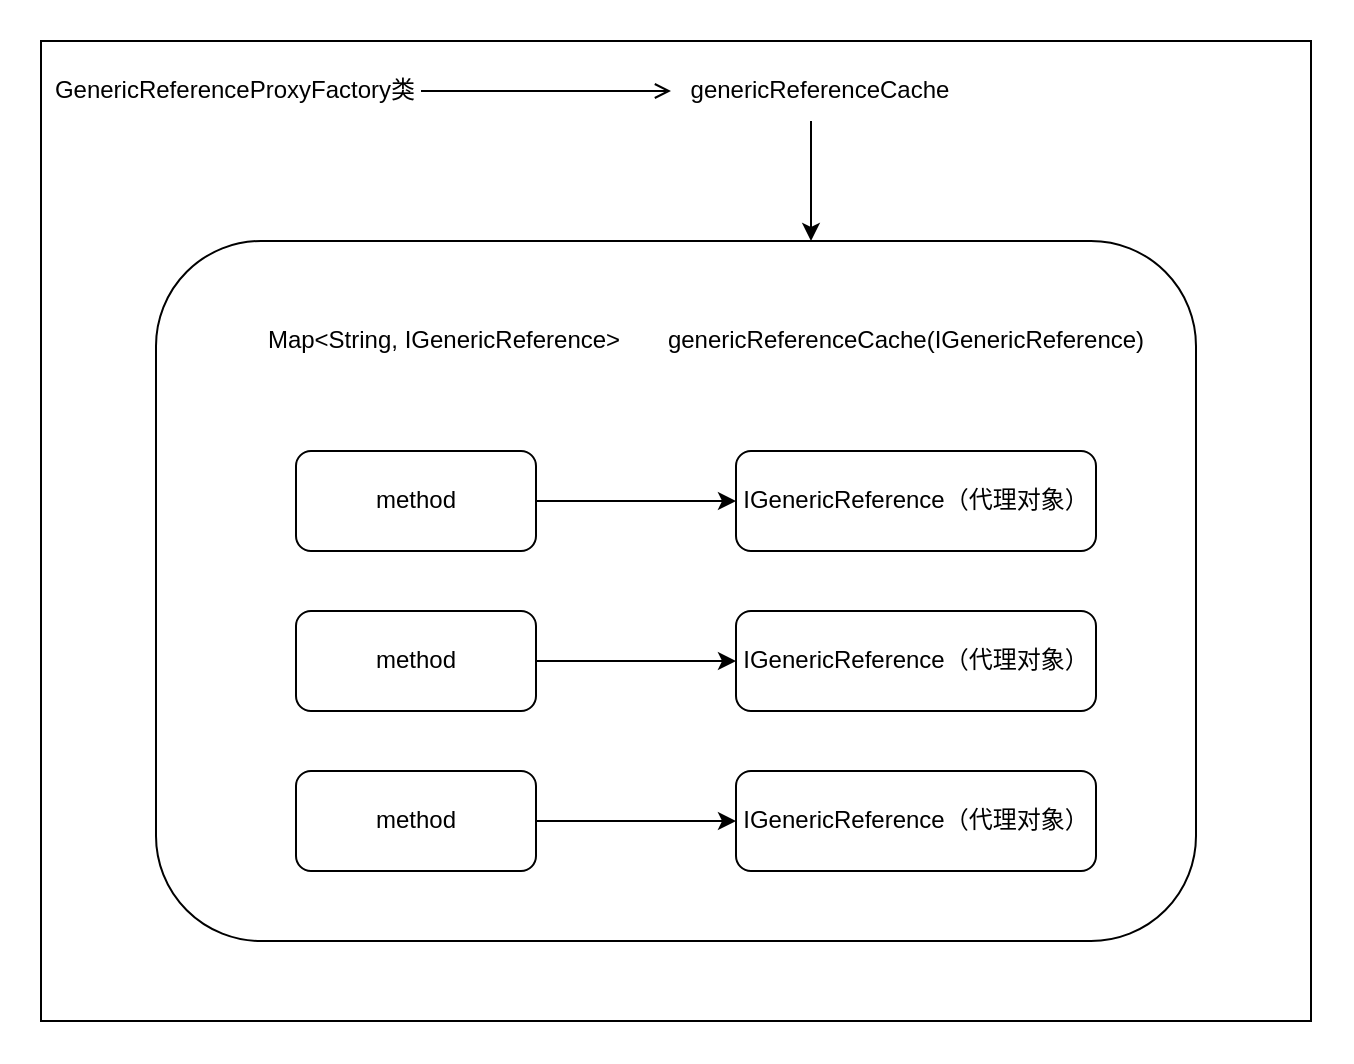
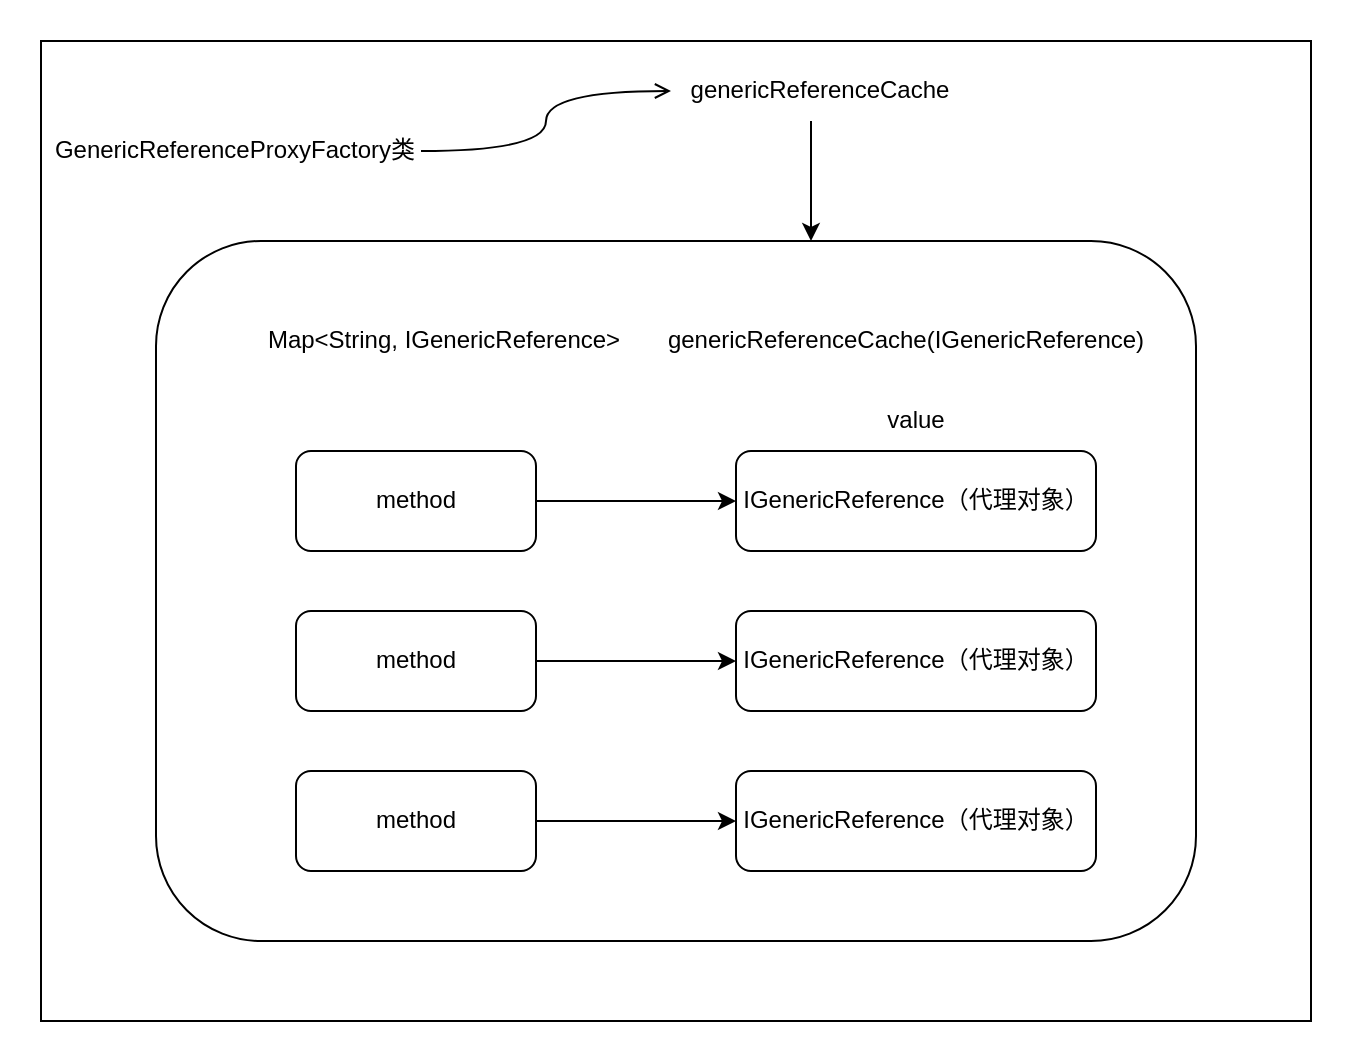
  <mxCell id="0" />
  <mxCell id="1" parent="0" />
  <mxCell id="2" value="" style="rounded=0;whiteSpace=wrap;html=1;" vertex="1" parent="1"><mxGeometry x="20" y="20" width="635" height="490" as="geometry" /></mxCell>
  <mxCell id="3" value="" style="rounded=1;whiteSpace=wrap;html=1;" vertex="1" parent="1"><mxGeometry x="77.5" y="120" width="520" height="350" as="geometry" /></mxCell>
  <mxCell id="4" value="genericReferenceCache(IGenericReference)" style="text;html=1;strokeColor=none;fillColor=none;align=center;verticalAlign=middle;whiteSpace=wrap;rounded=0;" vertex="1" parent="1"><mxGeometry x="347.5" y="155" width="210" height="30" as="geometry" /></mxCell>
  <mxCell id="5" value="" style="edgeStyle=orthogonalEdgeStyle;rounded=0;orthogonalLoop=1;jettySize=auto;html=1;" edge="1" parent="1" source="6" target="7"><mxGeometry relative="1" as="geometry" /></mxCell>
  <mxCell id="6" value="method" style="rounded=1;whiteSpace=wrap;html=1;" vertex="1" parent="1"><mxGeometry x="147.5" y="225" width="120" height="50" as="geometry" /></mxCell>
  <mxCell id="7" value="IGenericReference（代理对象）" style="rounded=1;whiteSpace=wrap;html=1;" vertex="1" parent="1"><mxGeometry x="367.5" y="225" width="180" height="50" as="geometry" /></mxCell>
+ <mxCell id="8" value="value" style="text;html=1;strokeColor=none;fillColor=none;align=center;verticalAlign=middle;whiteSpace=wrap;rounded=0;" vertex="1" parent="1"><mxGeometry x="427.5" y="195" width="60" height="30" as="geometry" /></mxCell>
  <mxCell id="9" value="" style="edgeStyle=orthogonalEdgeStyle;rounded=0;orthogonalLoop=1;jettySize=auto;html=1;" edge="1" parent="1" source="10"><mxGeometry relative="1" as="geometry"><mxPoint x="367.5" y="330" as="targetPoint" /></mxGeometry></mxCell>
  <mxCell id="10" value="method" style="rounded=1;whiteSpace=wrap;html=1;" vertex="1" parent="1"><mxGeometry x="147.5" y="305" width="120" height="50" as="geometry" /></mxCell>
  <mxCell id="11" value="" style="edgeStyle=orthogonalEdgeStyle;rounded=0;orthogonalLoop=1;jettySize=auto;html=1;" edge="1" parent="1" source="12"><mxGeometry relative="1" as="geometry"><mxPoint x="367.5" y="410" as="targetPoint" /></mxGeometry></mxCell>
  <mxCell id="12" value="method" style="rounded=1;whiteSpace=wrap;html=1;" vertex="1" parent="1"><mxGeometry x="147.5" y="385" width="120" height="50" as="geometry" /></mxCell>
  <mxCell id="13" value="Map&amp;lt;String, IGenericReference&amp;gt;" style="text;html=1;strokeColor=none;fillColor=none;align=center;verticalAlign=middle;whiteSpace=wrap;rounded=0;" vertex="1" parent="1"><mxGeometry x="121.5" y="155" width="200" height="30" as="geometry" /></mxCell>
  <mxCell id="14" value="IGenericReference（代理对象）" style="rounded=1;whiteSpace=wrap;html=1;" vertex="1" parent="1"><mxGeometry x="367.5" y="305" width="180" height="50" as="geometry" /></mxCell>
  <mxCell id="15" value="IGenericReference（代理对象）" style="rounded=1;whiteSpace=wrap;html=1;" vertex="1" parent="1"><mxGeometry x="367.5" y="385" width="180" height="50" as="geometry" /></mxCell>
  <mxCell id="16" style="edgeStyle=orthogonalEdgeStyle;curved=1;rounded=0;orthogonalLoop=1;jettySize=auto;html=1;exitX=1;exitY=0.5;exitDx=0;exitDy=0;entryX=0;entryY=0.5;entryDx=0;entryDy=0;endArrow=open;" edge="1" parent="1" source="17" target="18"><mxGeometry relative="1" as="geometry" /></mxCell>
- <mxCell id="17" value="GenericReferenceProxyFactory类" style="text;html=1;strokeColor=none;fillColor=none;align=center;verticalAlign=middle;whiteSpace=wrap;rounded=0;" vertex="1" parent="1"><mxGeometry x="25" y="30" width="185" height="30" as="geometry" /></mxCell>
+ <mxCell id="17" value="GenericReferenceProxyFactory类" style="text;html=1;strokeColor=none;fillColor=none;align=center;verticalAlign=middle;whiteSpace=wrap;rounded=0;" vertex="1" parent="1"><mxGeometry x="25" y="60" width="185" height="30" as="geometry" /></mxCell>
  <mxCell id="18" value="genericReferenceCache" style="text;html=1;strokeColor=none;fillColor=none;align=center;verticalAlign=middle;whiteSpace=wrap;rounded=0;" vertex="1" parent="1"><mxGeometry x="335" y="30" width="150" height="30" as="geometry" /></mxCell>
  <mxCell id="19" value="" style="endArrow=classic;html=1;rounded=0;" edge="1" parent="1"><mxGeometry width="50" height="50" relative="1" as="geometry"><mxPoint x="405" y="60" as="sourcePoint" /><mxPoint x="405" y="120" as="targetPoint" /></mxGeometry></mxCell>
